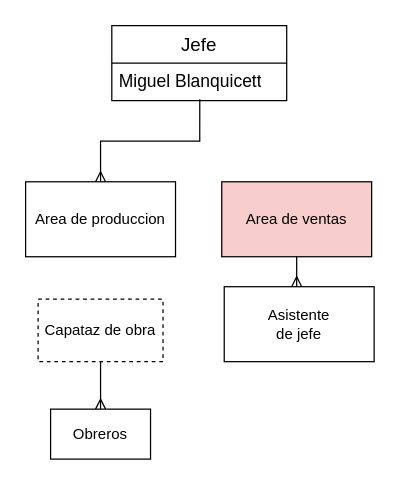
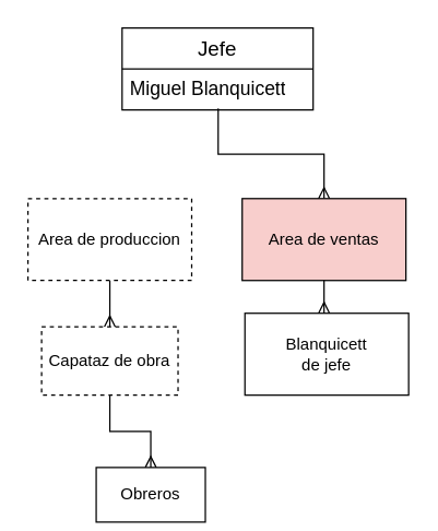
  <mxCell id="0" />
  <mxCell id="1" parent="0" />
  <mxCell id="2" value="&lt;font style=&quot;font-size: 15px;&quot;&gt;Jefe&lt;/font&gt;" style="swimlane;fontStyle=0;childLayout=stackLayout;horizontal=1;startSize=30;horizontalStack=0;resizeParent=1;resizeParentMax=0;resizeLast=0;collapsible=1;marginBottom=0;whiteSpace=wrap;html=1;" vertex="1" parent="1"><mxGeometry x="89" y="20" width="140" height="60" as="geometry"><mxRectangle x="394" y="190" width="90" height="30" as="alternateBounds" /></mxGeometry></mxCell>
  <mxCell id="3" value="Miguel Blanquicett" style="text;strokeColor=none;fillColor=none;align=left;verticalAlign=middle;spacingLeft=4;spacingRight=4;overflow=hidden;points=[[0,0.5],[1,0.5]];portConstraint=eastwest;rotatable=0;whiteSpace=wrap;html=1;fontSize=14;" vertex="1" parent="2"><mxGeometry y="30" width="140" height="30" as="geometry" /></mxCell>
  <mxCell id="4" value="" style="edgeStyle=orthogonalEdgeStyle;rounded=0;orthogonalLoop=1;jettySize=auto;html=1;endArrow=ERmany;endFill=0;" edge="1" parent="1" source="6" target="7"><mxGeometry relative="1" as="geometry" /></mxCell>
+ <mxCell id="5" value="" style="edgeStyle=orthogonalEdgeStyle;rounded=0;orthogonalLoop=1;jettySize=auto;html=1;endArrow=ERmany;endFill=0;" edge="1" parent="1" source="8" target="6"><mxGeometry relative="1" as="geometry" /></mxCell>
  <mxCell id="6" value="Capataz de obra" style="rounded=0;whiteSpace=wrap;html=1;dashed=1;" vertex="1" parent="1"><mxGeometry x="30" y="239" width="100" height="50" as="geometry" /></mxCell>
- <mxCell id="7" value="Obreros" style="whiteSpace=wrap;html=1;rounded=0;" vertex="1" parent="1"><mxGeometry x="40" y="327" width="80" height="40" as="geometry" /></mxCell>
- <mxCell id="8" value="Area de produccion" style="whiteSpace=wrap;html=1;rounded=0;" vertex="1" parent="1"><mxGeometry x="20" y="145" width="120" height="60" as="geometry" /></mxCell>
- <mxCell id="9" value="&lt;div&gt;Asistente&lt;/div&gt;&lt;div&gt;de jefe&lt;br&gt;&lt;/div&gt;" style="rounded=0;whiteSpace=wrap;html=1;" vertex="1" parent="1"><mxGeometry x="179" y="229" width="120" height="60" as="geometry" /></mxCell>
- <mxCell id="10" style="edgeStyle=orthogonalEdgeStyle;rounded=0;orthogonalLoop=1;jettySize=auto;html=1;exitX=0.503;exitY=0.967;exitDx=0;exitDy=0;exitPerimeter=0;endArrow=ERmany;endFill=0;" edge="1" parent="1" source="3" target="8"><mxGeometry relative="1" as="geometry" /></mxCell>
+ <mxCell id="7" value="Obreros" style="whiteSpace=wrap;html=1;rounded=0;" vertex="1" parent="1"><mxGeometry x="70" y="342" width="80" height="40" as="geometry" /></mxCell>
+ <mxCell id="8" value="Area de produccion" style="whiteSpace=wrap;html=1;rounded=0;dashed=1;" vertex="1" parent="1"><mxGeometry x="20" y="145" width="120" height="60" as="geometry" /></mxCell>
+ <mxCell id="9" value="&lt;div&gt;Blanquicett&lt;/div&gt;&lt;div&gt;de jefe&lt;br&gt;&lt;/div&gt;" style="rounded=0;whiteSpace=wrap;html=1;" vertex="1" parent="1"><mxGeometry x="179" y="229" width="120" height="60" as="geometry" /></mxCell>
+ <mxCell id="10" style="edgeStyle=orthogonalEdgeStyle;rounded=0;orthogonalLoop=1;jettySize=auto;html=1;exitX=0.503;exitY=0.967;exitDx=0;exitDy=0;exitPerimeter=0;endArrow=ERmany;endFill=0;" edge="1" parent="1" source="3" target="12"><mxGeometry relative="1" as="geometry" /></mxCell>
  <mxCell id="11" style="edgeStyle=orthogonalEdgeStyle;rounded=0;orthogonalLoop=1;jettySize=auto;html=1;endArrow=ERmany;endFill=0;" edge="1" parent="1"><mxGeometry relative="1" as="geometry"><mxPoint x="233" y="202" as="sourcePoint" /><mxPoint x="237" y="229" as="targetPoint" /></mxGeometry></mxCell>
  <mxCell id="12" value="Area de ventas" style="rounded=0;whiteSpace=wrap;html=1;fillColor=#f8cecc;" vertex="1" parent="1"><mxGeometry x="177" y="145" width="120" height="60" as="geometry" /></mxCell>
